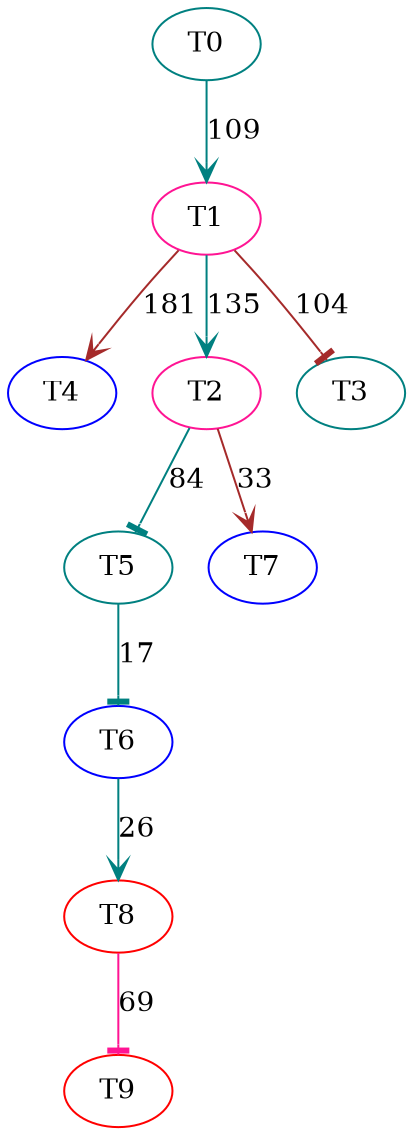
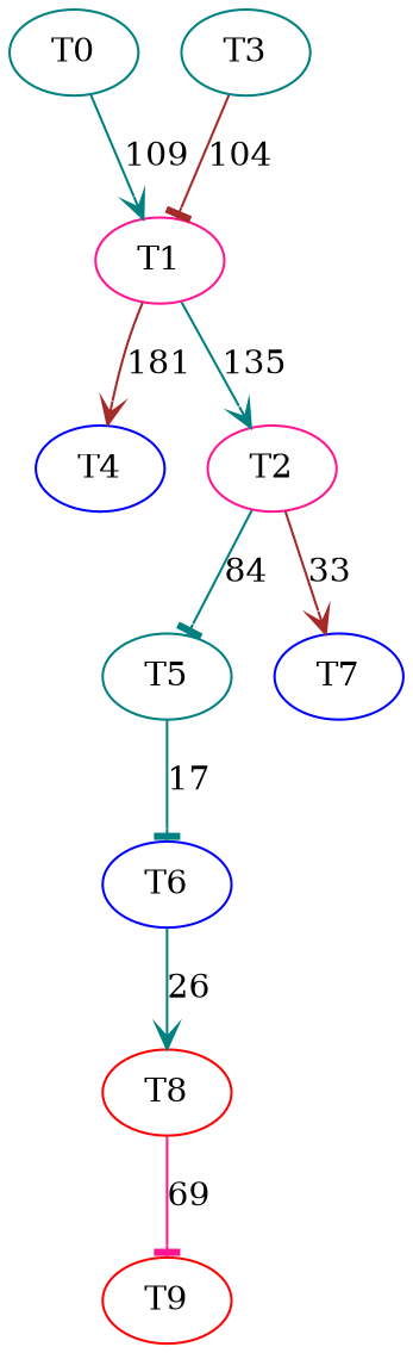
  digraph {
    node [color=teal]
    edge [arrowhead=vee color=teal]
    n1 [label=T0]
    n2 [color=deeppink label=T1]
    n3 [color=blue label=T4]
    n4 [color=deeppink label=T2]
    n5 [label=T3]
    n6 [label=T5]
    n7 [color=blue label=T7]
    n8 [color=blue label=T6]
    n9 [color=red label=T8]
    n10 [color=red label=T9]
    n1 -> n2 [label=109]
    n2 -> n3 [color=brown label=181]
    n2 -> n4 [label=135]
-   n2 -> n5 [arrowhead=tee color=brown label=104]
+   n5 -> n2 [arrowhead=tee color=brown label=104]
    n4 -> n6 [arrowhead=tee label=84]
    n4 -> n7 [color=brown label=33]
    n6 -> n8 [arrowhead=tee label=17]
    n8 -> n9 [label=26]
    n9 -> n10 [arrowhead=tee color=deeppink label=69]
  }
